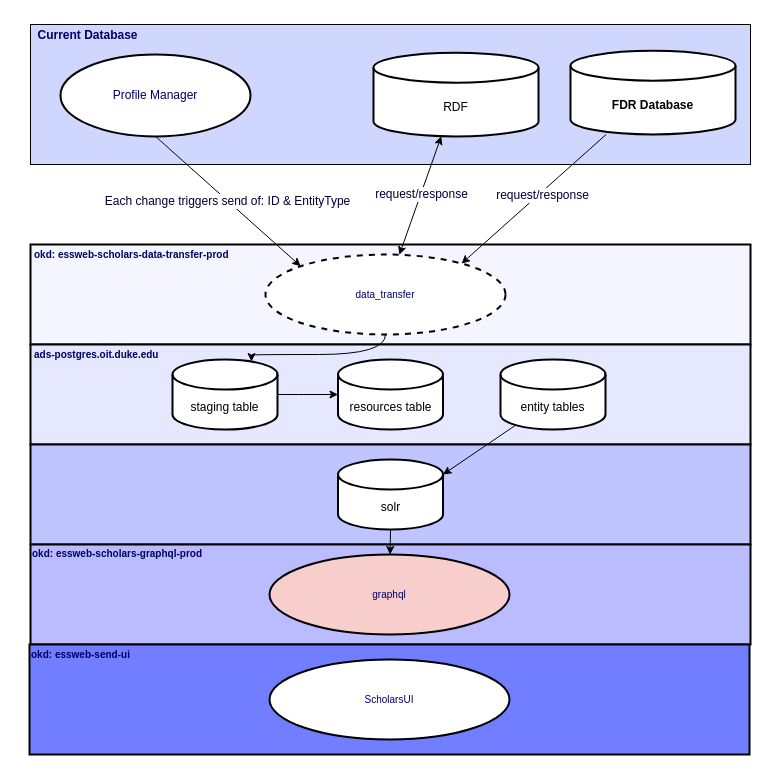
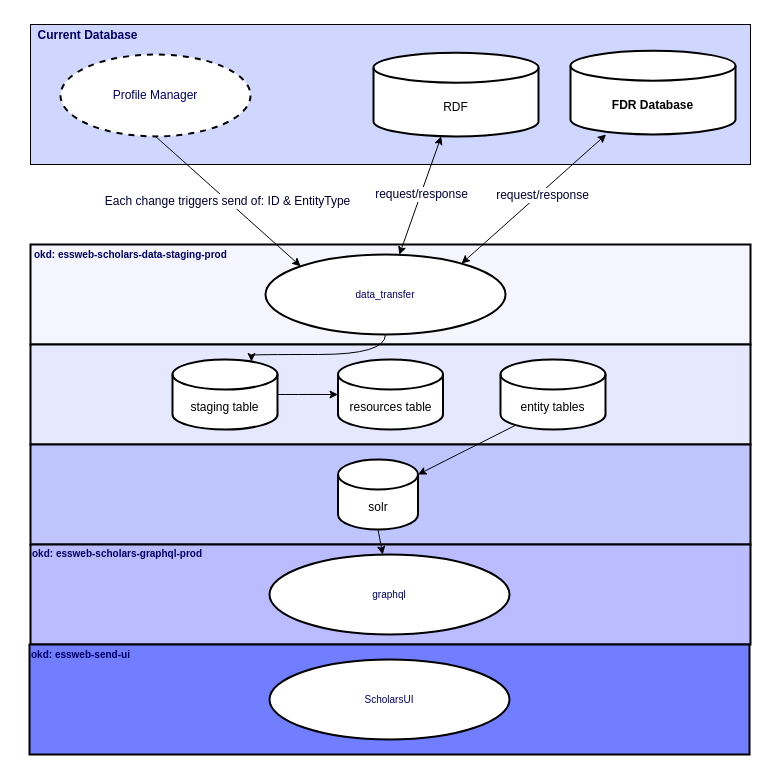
  <mxCell id="0" />
  <mxCell id="1" parent="0" />
  <mxCell id="2" value="" style="whiteSpace=wrap;html=1;rounded=0;labelBackgroundColor=none;labelBorderColor=none;fontFamily=Helvetica;fontSize=10;fontColor=#000066;strokeWidth=2;fillColor=#F5F5FF;" vertex="1" parent="1"><mxGeometry y="244" width="720" height="100" as="geometry" x="30" /></mxCell>
- <mxCell id="3" value="&lt;div&gt;data_transfer&lt;/div&gt;" style="ellipse;whiteSpace=wrap;html=1;rounded=0;labelBackgroundColor=#FFFFFF;labelBorderColor=none;fontFamily=Helvetica;fontSize=10;fontColor=#000066;strokeWidth=2;fillColor=#FFFFFF;dashed=1;" vertex="1" parent="1"><mxGeometry x="265" y="254" width="240" height="80" as="geometry" /></mxCell>
+ <mxCell id="3" value="&lt;div&gt;data_transfer&lt;/div&gt;" style="ellipse;whiteSpace=wrap;html=1;rounded=0;labelBackgroundColor=#FFFFFF;labelBorderColor=none;fontFamily=Helvetica;fontSize=10;fontColor=#000066;strokeWidth=2;fillColor=#FFFFFF;" vertex="1" parent="1"><mxGeometry x="265" y="254" width="240" height="80" as="geometry" /></mxCell>
  <mxCell id="4" value="" style="whiteSpace=wrap;html=1;rounded=0;labelBackgroundColor=none;labelBorderColor=none;fontFamily=Helvetica;fontSize=10;fontColor=#000066;strokeWidth=2;fillColor=#E6E8FF;" vertex="1" parent="1"><mxGeometry y="344" width="720" height="100" as="geometry" x="30" /></mxCell>
  <mxCell id="5" value="" style="whiteSpace=wrap;html=1;rounded=0;labelBackgroundColor=none;labelBorderColor=none;fontFamily=Helvetica;fontSize=10;fontColor=#000066;strokeWidth=2;fillColor=#BFC6FF;" vertex="1" parent="1"><mxGeometry y="444" width="720" height="100" as="geometry" x="30" /></mxCell>
  <mxCell id="6" value="" style="whiteSpace=wrap;html=1;rounded=0;labelBackgroundColor=none;labelBorderColor=none;fontFamily=Helvetica;fontSize=10;fontColor=#000066;strokeWidth=2;fillColor=#BABCFF;" vertex="1" parent="1"><mxGeometry y="544" width="720" height="100" as="geometry" x="30" /></mxCell>
  <mxCell id="7" value="" style="rounded=0;whiteSpace=wrap;html=1;fillColor=#CFD7FF;" vertex="1" parent="1"><mxGeometry width="720" height="140" as="geometry" x="30" y="24" /></mxCell>
  <mxCell id="8" value="&lt;b&gt;FDR Database&lt;/b&gt;" style="shape=cylinder3;whiteSpace=wrap;html=1;boundedLbl=1;backgroundOutline=1;size=15;strokeWidth=2;" vertex="1" parent="1"><mxGeometry x="570" y="50.25" width="165" height="83.75" as="geometry" /></mxCell>
- <mxCell id="9" value="okd: essweb-scholars-data-transfer-prod" style="text;html=1;align=left;verticalAlign=middle;resizable=0;points=[];autosize=1;strokeColor=none;fillColor=none;fontSize=10;fontStyle=1;fontColor=#000066;" vertex="1" parent="1"><mxGeometry x="32" y="244" width="210" height="20" as="geometry" /></mxCell>
- <mxCell id="10" value="&lt;div align=&quot;left&quot;&gt;ads-postgres.oit.duke.edu&lt;/div&gt;" style="text;html=1;align=left;verticalAlign=middle;resizable=0;points=[];autosize=1;strokeColor=none;fillColor=none;fontSize=10;fontStyle=1;fontColor=#000066;" vertex="1" parent="1"><mxGeometry x="32" y="344" width="140" height="20" as="geometry" /></mxCell>
+ <mxCell id="9" value="okd: essweb-scholars-data-staging-prod" style="text;html=1;align=left;verticalAlign=middle;resizable=0;points=[];autosize=1;strokeColor=none;fillColor=none;fontSize=10;fontStyle=1;fontColor=#000066;" vertex="1" parent="1"><mxGeometry x="32" y="244" width="210" height="20" as="geometry" /></mxCell>
  <mxCell id="11" value="staging table" style="shape=cylinder3;whiteSpace=wrap;html=1;boundedLbl=1;backgroundOutline=1;size=15;strokeWidth=2;" vertex="1" parent="1"><mxGeometry x="172" y="359" width="105" height="70" as="geometry" /></mxCell>
  <mxCell id="12" value="&lt;div&gt;resources table&lt;/div&gt;" style="shape=cylinder3;whiteSpace=wrap;html=1;boundedLbl=1;backgroundOutline=1;size=15;strokeWidth=2;" vertex="1" parent="1"><mxGeometry x="337.5" y="359" width="105" height="70" as="geometry" /></mxCell>
  <mxCell id="13" value="entity tables" style="shape=cylinder3;whiteSpace=wrap;html=1;boundedLbl=1;backgroundOutline=1;size=15;strokeWidth=2;" vertex="1" parent="1"><mxGeometry x="500" y="359" width="105" height="70" as="geometry" /></mxCell>
  <mxCell id="14" value="" style="whiteSpace=wrap;html=1;rounded=0;labelBackgroundColor=none;labelBorderColor=none;fontFamily=Helvetica;fontSize=10;fontColor=#000066;strokeWidth=2;fillColor=#707EFF;" vertex="1" parent="1"><mxGeometry x="29" y="644" width="720" height="110" as="geometry" /></mxCell>
  <mxCell id="15" value="ScholarsUI" style="ellipse;whiteSpace=wrap;html=1;rounded=0;labelBackgroundColor=none;labelBorderColor=none;fontFamily=Helvetica;fontSize=10;fontColor=#000066;strokeWidth=2;fillColor=#FFFFFF;" vertex="1" parent="1"><mxGeometry x="269" y="659" width="240" height="80" as="geometry" /></mxCell>
  <mxCell id="16" value="okd: essweb-send-ui" style="text;html=1;align=left;verticalAlign=middle;resizable=0;points=[];autosize=1;strokeColor=none;fillColor=none;fontSize=10;fontStyle=1;fontColor=#000066;" vertex="1" parent="1"><mxGeometry x="29" y="644" width="130" height="20" as="geometry" /></mxCell>
  <mxCell id="17" style="edgeStyle=orthogonalEdgeStyle;curved=1;rounded=0;orthogonalLoop=1;jettySize=auto;html=1;fontFamily=Helvetica;fontSize=10;fontColor=#000066;entryX=0.752;entryY=0.029;entryDx=0;entryDy=0;entryPerimeter=0;" edge="1" parent="1" source="3" target="11"><mxGeometry relative="1" as="geometry" /></mxCell>
  <mxCell id="18" value="" style="endArrow=classic;html=1;rounded=0;fontFamily=Helvetica;fontSize=10;fontColor=#000066;curved=1;exitX=1;exitY=0.5;exitDx=0;exitDy=0;exitPerimeter=0;" edge="1" parent="1" source="11" target="12"><mxGeometry width="50" height="50" relative="1" as="geometry"><mxPoint x="360" y="284" as="sourcePoint" /><mxPoint x="410" y="234" as="targetPoint" /></mxGeometry></mxCell>
  <mxCell id="19" value="" style="endArrow=classic;html=1;rounded=0;fontFamily=Helvetica;fontSize=10;fontColor=#000066;curved=1;exitX=0.145;exitY=1;exitDx=0;exitDy=-4.35;exitPerimeter=0;entryX=1;entryY=0;entryDx=0;entryDy=15;entryPerimeter=0;" edge="1" parent="1" source="13" target="20"><mxGeometry width="50" height="50" relative="1" as="geometry"><mxPoint x="360" y="284" as="sourcePoint" /><mxPoint x="410" y="234" as="targetPoint" /></mxGeometry></mxCell>
- <mxCell id="20" value="solr" style="shape=cylinder3;whiteSpace=wrap;html=1;boundedLbl=1;backgroundOutline=1;size=15;strokeWidth=2;" vertex="1" parent="1"><mxGeometry x="337.5" y="459" width="105" height="70" as="geometry" /></mxCell>
+ <mxCell id="20" value="solr" style="shape=cylinder3;whiteSpace=wrap;html=1;boundedLbl=1;backgroundOutline=1;size=15;strokeWidth=2;" vertex="1" parent="1"><mxGeometry x="337.5" y="459" width="80" height="70" as="geometry" /></mxCell>
  <mxCell id="21" value="okd: essweb-scholars-graphql-prod" style="text;html=1;align=left;verticalAlign=middle;resizable=0;points=[];autosize=1;strokeColor=none;fillColor=none;fontSize=10;fontStyle=1;fontColor=#000066;" vertex="1" parent="1"><mxGeometry y="543" width="190" height="20" as="geometry" x="30" /></mxCell>
  <mxCell id="22" value="&lt;font style=&quot;font-size: 12px&quot;&gt;&lt;b&gt;Current Database&lt;/b&gt;&lt;/font&gt;" style="text;html=1;strokeColor=none;fillColor=none;align=center;verticalAlign=middle;whiteSpace=wrap;rounded=0;labelBackgroundColor=none;labelBorderColor=none;fontFamily=Helvetica;fontSize=10;fontColor=#000066;" vertex="1" parent="1"><mxGeometry x="20" y="20.25" width="135" height="30" as="geometry" /></mxCell>
- <mxCell id="23" value="graphql" style="ellipse;whiteSpace=wrap;html=1;rounded=0;labelBackgroundColor=none;labelBorderColor=none;fontFamily=Helvetica;fontSize=10;fontColor=#000066;strokeWidth=2;fillColor=#f8cecc;" vertex="1" parent="1"><mxGeometry x="269" y="554" width="240" height="80" as="geometry" /></mxCell>
- <mxCell id="24" value="Profile Manager" style="ellipse;whiteSpace=wrap;html=1;rounded=0;labelBackgroundColor=none;labelBorderColor=none;fontFamily=Helvetica;fontSize=12;fontColor=#000066;strokeWidth=2;fillColor=#FFFFFF;" vertex="1" parent="1"><mxGeometry x="60" y="54.01" width="190" height="81.87" as="geometry" /></mxCell>
+ <mxCell id="23" value="graphql" style="ellipse;whiteSpace=wrap;html=1;rounded=0;labelBackgroundColor=none;labelBorderColor=none;fontFamily=Helvetica;fontSize=10;fontColor=#000066;strokeWidth=2;fillColor=#FFFFFF;" vertex="1" parent="1"><mxGeometry x="269" y="554" width="240" height="80" as="geometry" /></mxCell>
+ <mxCell id="24" value="Profile Manager" style="ellipse;whiteSpace=wrap;html=1;rounded=0;labelBackgroundColor=none;labelBorderColor=none;fontFamily=Helvetica;fontSize=12;fontColor=#000066;strokeWidth=2;fillColor=#FFFFFF;dashed=1;" vertex="1" parent="1"><mxGeometry x="60" y="54.01" width="190" height="81.87" as="geometry" /></mxCell>
  <mxCell id="25" value="RDF" style="shape=cylinder3;whiteSpace=wrap;html=1;boundedLbl=1;backgroundOutline=1;size=15;strokeWidth=2;" vertex="1" parent="1"><mxGeometry x="373" y="52.13" width="165" height="83.75" as="geometry" /></mxCell>
  <mxCell id="26" value="&lt;font color=&quot;#000033&quot;&gt;&lt;font color=&quot;#000033&quot;&gt; Each change triggers send of: &lt;/font&gt;ID &amp;amp; EntityType&lt;/font&gt;" style="endArrow=classic;html=1;rounded=0;fontFamily=Helvetica;fontSize=12;fontColor=#000066;curved=1;exitX=0.5;exitY=1;exitDx=0;exitDy=0;entryX=0;entryY=0;entryDx=0;entryDy=0;" edge="1" parent="1" source="24" target="3"><mxGeometry width="50" height="50" relative="1" as="geometry"><mxPoint x="360" y="294" as="sourcePoint" /><mxPoint x="410" y="244" as="targetPoint" /></mxGeometry></mxCell>
  <mxCell id="27" value="" style="endArrow=classic;startArrow=classic;html=1;rounded=0;fontFamily=Helvetica;fontSize=12;fontColor=#000033;curved=1;" edge="1" parent="1" source="3" target="25"><mxGeometry width="50" height="50" relative="1" as="geometry"><mxPoint x="360" y="294" as="sourcePoint" /><mxPoint x="410" y="244" as="targetPoint" /></mxGeometry></mxCell>
  <mxCell id="28" value="&lt;div&gt;request/response&lt;/div&gt;" style="edgeLabel;html=1;align=center;verticalAlign=middle;resizable=0;points=[];fontSize=12;fontFamily=Helvetica;fontColor=#000033;" vertex="1" connectable="0" parent="27"><mxGeometry x="0.017" relative="1" as="geometry"><mxPoint as="offset" /></mxGeometry></mxCell>
- <mxCell id="29" value="" style="endArrow=none;startArrow=classic;html=1;rounded=0;fontFamily=Helvetica;fontSize=12;fontColor=#000033;curved=1;exitX=0.817;exitY=0.113;exitDx=0;exitDy=0;exitPerimeter=0;" edge="1" parent="1" source="3" target="8"><mxGeometry width="50" height="50" relative="1" as="geometry"><mxPoint x="360" y="294" as="sourcePoint" /><mxPoint x="410" y="244" as="targetPoint" /></mxGeometry></mxCell>
+ <mxCell id="29" value="" style="endArrow=classic;startArrow=classic;html=1;rounded=0;fontFamily=Helvetica;fontSize=12;fontColor=#000033;curved=1;exitX=0.817;exitY=0.113;exitDx=0;exitDy=0;exitPerimeter=0;" edge="1" parent="1" source="3" target="8"><mxGeometry width="50" height="50" relative="1" as="geometry"><mxPoint x="360" y="294" as="sourcePoint" /><mxPoint x="410" y="244" as="targetPoint" /></mxGeometry></mxCell>
  <mxCell id="30" value="request/response" style="edgeLabel;html=1;align=center;verticalAlign=middle;resizable=0;points=[];fontSize=12;fontFamily=Helvetica;fontColor=#000033;" vertex="1" connectable="0" parent="29"><mxGeometry x="0.091" y="-2" relative="1" as="geometry"><mxPoint y="1" as="offset" /></mxGeometry></mxCell>
  <mxCell id="31" value="" style="endArrow=classic;html=1;rounded=0;fontFamily=Helvetica;fontSize=12;fontColor=#000033;curved=1;exitX=0.5;exitY=1;exitDx=0;exitDy=0;exitPerimeter=0;" edge="1" parent="1" source="20" target="23"><mxGeometry width="50" height="50" relative="1" as="geometry"><mxPoint x="360" y="524" as="sourcePoint" /><mxPoint x="410" y="474" as="targetPoint" /></mxGeometry></mxCell>
